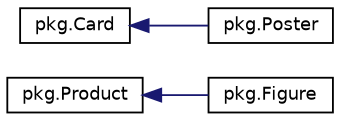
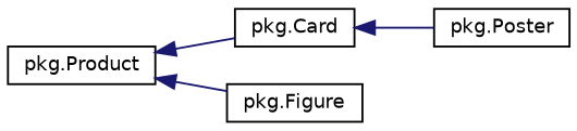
  digraph {
    rankdir=LR
    node [color=black fillcolor=white fontname=Helvetica fontsize=10 shape=record style=filled]
    edge [color=midnightblue dir=back fontname=Helvetica fontsize=10 labelfontname=Helvetica labelfontsize=10 style=solid]
    n1 [height=0.2 label="pkg.Product" width=0.4]
    n2 [height=0.2 label="pkg.Card" width=0.4]
    n3 [height=0.2 label="pkg.Figure" width=0.4]
    n4 [height=0.2 label="pkg.Poster" width=0.4]
+   n1 -> n2
    n1 -> n3
    n2 -> n4
  }
